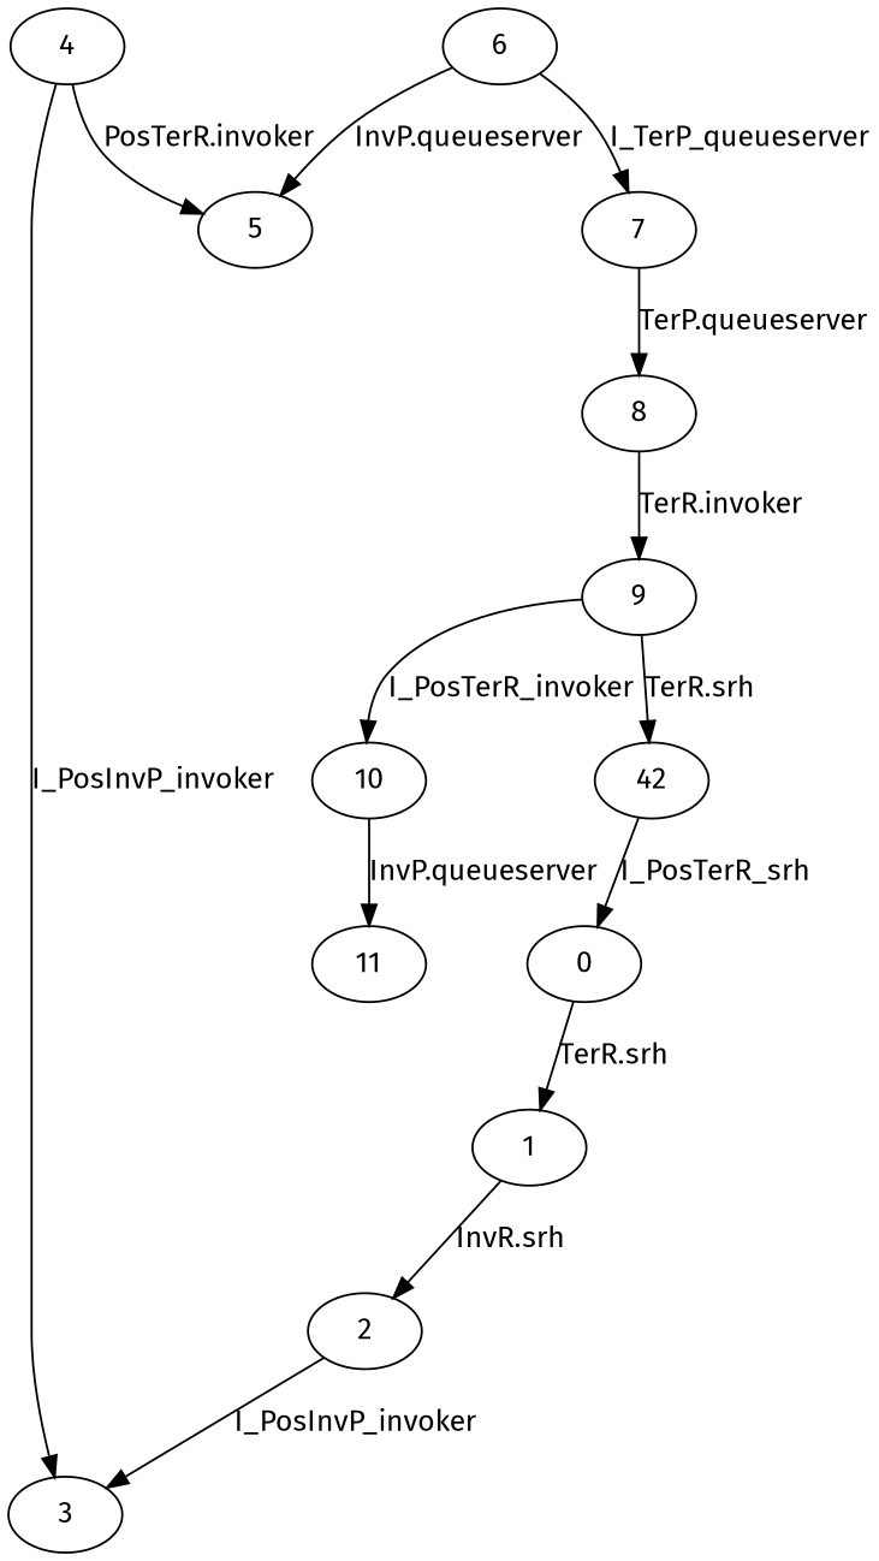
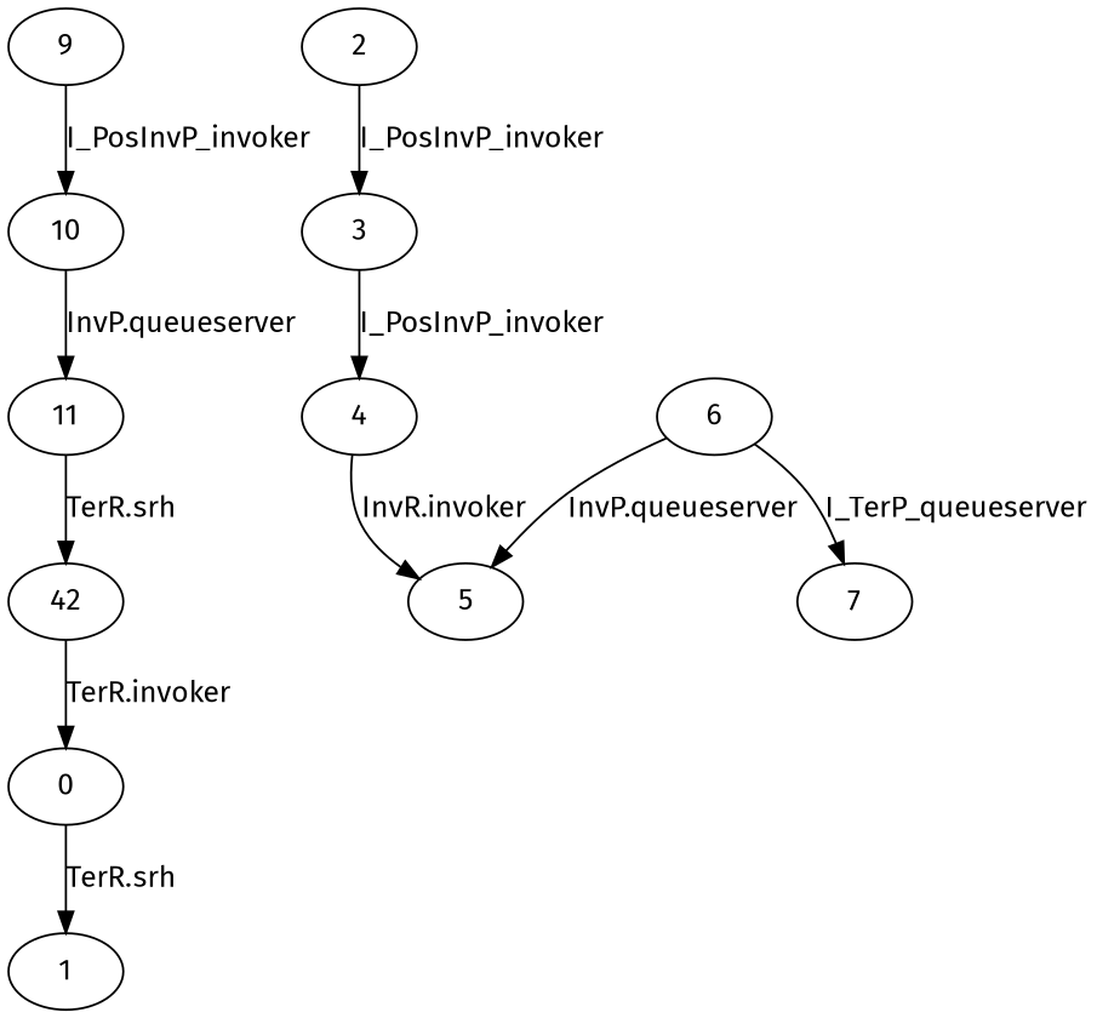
  digraph {
    fontname="Fira Sans"
    node [fontname="Fira Sans"]
    edge [fontname="Fira Sans"]
    0
    1
    2
    3
    4
    5
    6
    7
-   8
    9
    10
    11
    n13 [label=42]
    0 -> 1 [label="TerR.srh"]
-   1 -> 2 [label="InvR.srh"]
    2 -> 3 [label=I_PosInvP_invoker]
-   4 -> 3 [label=I_PosInvP_invoker]
-   4 -> 5 [label="PosTerR.invoker"]
+   3 -> 4 [label=I_PosInvP_invoker]
+   4 -> 5 [label="InvR.invoker"]
    6 -> 5 [label="InvP.queueserver"]
    6 -> 7 [label=I_TerP_queueserver]
-   7 -> 8 [label="TerP.queueserver"]
-   8 -> 9 [label="TerR.invoker"]
-   9 -> 10 [label=I_PosTerR_invoker]
+   9 -> 10 [label=I_PosInvP_invoker]
    10 -> 11 [label="InvP.queueserver"]
-   9 -> n13 [label="TerR.srh"]
-   n13 -> 0 [label=I_PosTerR_srh]
+   11 -> n13 [label="TerR.srh"]
+   n13 -> 0 [label="TerR.invoker"]
  }
